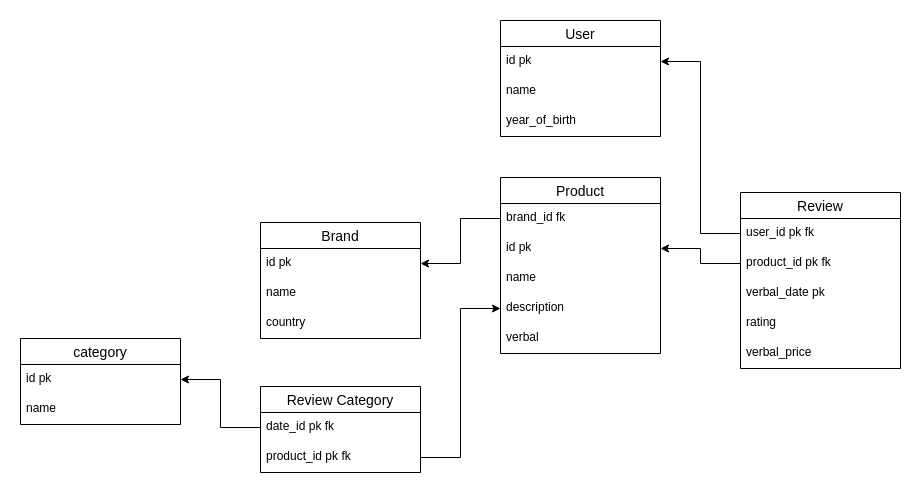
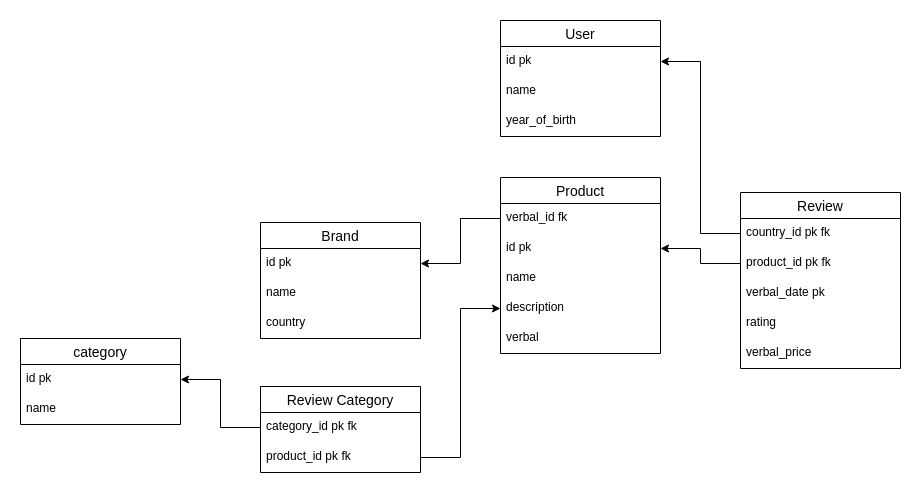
  <mxCell id="0" />
  <mxCell id="1" parent="0" />
  <mxCell id="2" value="User" style="swimlane;fontStyle=0;childLayout=stackLayout;horizontal=1;startSize=26;horizontalStack=0;resizeParent=1;resizeParentMax=0;resizeLast=0;collapsible=1;marginBottom=0;align=center;fontSize=14;" parent="1" vertex="1"><mxGeometry x="500" y="20" width="160" height="116" as="geometry" /></mxCell>
  <mxCell id="3" value="id pk" style="text;strokeColor=none;fillColor=none;spacingLeft=4;spacingRight=4;overflow=hidden;rotatable=0;points=[[0,0.5],[1,0.5]];portConstraint=eastwest;fontSize=12;" parent="2" vertex="1"><mxGeometry y="26" width="160" height="30" as="geometry" /></mxCell>
  <mxCell id="4" value="name" style="text;strokeColor=none;fillColor=none;spacingLeft=4;spacingRight=4;overflow=hidden;rotatable=0;points=[[0,0.5],[1,0.5]];portConstraint=eastwest;fontSize=12;" parent="2" vertex="1"><mxGeometry y="56" width="160" height="30" as="geometry" /></mxCell>
  <mxCell id="5" value="year_of_birth" style="text;strokeColor=none;fillColor=none;spacingLeft=4;spacingRight=4;overflow=hidden;rotatable=0;points=[[0,0.5],[1,0.5]];portConstraint=eastwest;fontSize=12;" parent="2" vertex="1"><mxGeometry y="86" width="160" height="30" as="geometry" /></mxCell>
  <mxCell id="6" value="Product" style="swimlane;fontStyle=0;childLayout=stackLayout;horizontal=1;startSize=26;horizontalStack=0;resizeParent=1;resizeParentMax=0;resizeLast=0;collapsible=1;marginBottom=0;align=center;fontSize=14;" parent="1" vertex="1"><mxGeometry x="500" y="177" width="160" height="176" as="geometry" /></mxCell>
- <mxCell id="7" value="brand_id fk" style="text;strokeColor=none;fillColor=none;spacingLeft=4;spacingRight=4;overflow=hidden;rotatable=0;points=[[0,0.5],[1,0.5]];portConstraint=eastwest;fontSize=12;" parent="6" vertex="1"><mxGeometry y="26" width="160" height="30" as="geometry" /></mxCell>
+ <mxCell id="7" value="verbal_id fk" style="text;strokeColor=none;fillColor=none;spacingLeft=4;spacingRight=4;overflow=hidden;rotatable=0;points=[[0,0.5],[1,0.5]];portConstraint=eastwest;fontSize=12;" parent="6" vertex="1"><mxGeometry y="26" width="160" height="30" as="geometry" /></mxCell>
  <mxCell id="8" value="id pk" style="text;strokeColor=none;fillColor=none;spacingLeft=4;spacingRight=4;overflow=hidden;rotatable=0;points=[[0,0.5],[1,0.5]];portConstraint=eastwest;fontSize=12;" parent="6" vertex="1"><mxGeometry y="56" width="160" height="30" as="geometry" /></mxCell>
  <mxCell id="9" value="name" style="text;strokeColor=none;fillColor=none;spacingLeft=4;spacingRight=4;overflow=hidden;rotatable=0;points=[[0,0.5],[1,0.5]];portConstraint=eastwest;fontSize=12;" parent="6" vertex="1"><mxGeometry y="86" width="160" height="30" as="geometry" /></mxCell>
  <mxCell id="10" value="description" style="text;strokeColor=none;fillColor=none;spacingLeft=4;spacingRight=4;overflow=hidden;rotatable=0;points=[[0,0.5],[1,0.5]];portConstraint=eastwest;fontSize=12;" parent="6" vertex="1"><mxGeometry y="116" width="160" height="30" as="geometry" /></mxCell>
  <mxCell id="11" value="verbal" style="text;strokeColor=none;fillColor=none;spacingLeft=4;spacingRight=4;overflow=hidden;rotatable=0;points=[[0,0.5],[1,0.5]];portConstraint=eastwest;fontSize=12;" parent="6" vertex="1"><mxGeometry y="146" width="160" height="30" as="geometry" /></mxCell>
  <mxCell id="12" value="Brand" style="swimlane;fontStyle=0;childLayout=stackLayout;horizontal=1;startSize=26;horizontalStack=0;resizeParent=1;resizeParentMax=0;resizeLast=0;collapsible=1;marginBottom=0;align=center;fontSize=14;" parent="1" vertex="1"><mxGeometry x="260" y="222" width="160" height="116" as="geometry" /></mxCell>
  <mxCell id="13" value="id pk" style="text;strokeColor=none;fillColor=none;spacingLeft=4;spacingRight=4;overflow=hidden;rotatable=0;points=[[0,0.5],[1,0.5]];portConstraint=eastwest;fontSize=12;" parent="12" vertex="1"><mxGeometry y="26" width="160" height="30" as="geometry" /></mxCell>
  <mxCell id="14" value="name" style="text;strokeColor=none;fillColor=none;spacingLeft=4;spacingRight=4;overflow=hidden;rotatable=0;points=[[0,0.5],[1,0.5]];portConstraint=eastwest;fontSize=12;" parent="12" vertex="1"><mxGeometry y="56" width="160" height="30" as="geometry" /></mxCell>
  <mxCell id="15" value="country" style="text;strokeColor=none;fillColor=none;spacingLeft=4;spacingRight=4;overflow=hidden;rotatable=0;points=[[0,0.5],[1,0.5]];portConstraint=eastwest;fontSize=12;" parent="12" vertex="1"><mxGeometry y="86" width="160" height="30" as="geometry" /></mxCell>
  <mxCell id="16" value="category" style="swimlane;fontStyle=0;childLayout=stackLayout;horizontal=1;startSize=26;horizontalStack=0;resizeParent=1;resizeParentMax=0;resizeLast=0;collapsible=1;marginBottom=0;align=center;fontSize=14;" parent="1" vertex="1"><mxGeometry x="20" y="338" width="160" height="86" as="geometry" /></mxCell>
  <mxCell id="17" value="id pk" style="text;strokeColor=none;fillColor=none;spacingLeft=4;spacingRight=4;overflow=hidden;rotatable=0;points=[[0,0.5],[1,0.5]];portConstraint=eastwest;fontSize=12;" parent="16" vertex="1"><mxGeometry y="26" width="160" height="30" as="geometry" /></mxCell>
  <mxCell id="18" value="name" style="text;strokeColor=none;fillColor=none;spacingLeft=4;spacingRight=4;overflow=hidden;rotatable=0;points=[[0,0.5],[1,0.5]];portConstraint=eastwest;fontSize=12;" parent="16" vertex="1"><mxGeometry y="56" width="160" height="30" as="geometry" /></mxCell>
  <mxCell id="19" value="Review" style="swimlane;fontStyle=0;childLayout=stackLayout;horizontal=1;startSize=26;horizontalStack=0;resizeParent=1;resizeParentMax=0;resizeLast=0;collapsible=1;marginBottom=0;align=center;fontSize=14;" parent="1" vertex="1"><mxGeometry x="740" y="192" width="160" height="176" as="geometry" /></mxCell>
- <mxCell id="20" value="user_id pk fk" style="text;strokeColor=none;fillColor=none;spacingLeft=4;spacingRight=4;overflow=hidden;rotatable=0;points=[[0,0.5],[1,0.5]];portConstraint=eastwest;fontSize=12;" parent="19" vertex="1"><mxGeometry y="26" width="160" height="30" as="geometry" /></mxCell>
+ <mxCell id="20" value="country_id pk fk" style="text;strokeColor=none;fillColor=none;spacingLeft=4;spacingRight=4;overflow=hidden;rotatable=0;points=[[0,0.5],[1,0.5]];portConstraint=eastwest;fontSize=12;" parent="19" vertex="1"><mxGeometry y="26" width="160" height="30" as="geometry" /></mxCell>
  <mxCell id="21" value="product_id pk fk" style="text;strokeColor=none;fillColor=none;spacingLeft=4;spacingRight=4;overflow=hidden;rotatable=0;points=[[0,0.5],[1,0.5]];portConstraint=eastwest;fontSize=12;" parent="19" vertex="1"><mxGeometry y="56" width="160" height="30" as="geometry" /></mxCell>
  <mxCell id="22" value="verbal_date pk" style="text;strokeColor=none;fillColor=none;spacingLeft=4;spacingRight=4;overflow=hidden;rotatable=0;points=[[0,0.5],[1,0.5]];portConstraint=eastwest;fontSize=12;" parent="19" vertex="1"><mxGeometry y="86" width="160" height="30" as="geometry" /></mxCell>
  <mxCell id="23" value="rating" style="text;strokeColor=none;fillColor=none;spacingLeft=4;spacingRight=4;overflow=hidden;rotatable=0;points=[[0,0.5],[1,0.5]];portConstraint=eastwest;fontSize=12;" parent="19" vertex="1"><mxGeometry y="116" width="160" height="30" as="geometry" /></mxCell>
  <mxCell id="24" value="verbal_price" style="text;strokeColor=none;fillColor=none;spacingLeft=4;spacingRight=4;overflow=hidden;rotatable=0;points=[[0,0.5],[1,0.5]];portConstraint=eastwest;fontSize=12;" parent="19" vertex="1"><mxGeometry y="146" width="160" height="30" as="geometry" /></mxCell>
  <mxCell id="25" style="edgeStyle=orthogonalEdgeStyle;rounded=0;orthogonalLoop=1;jettySize=auto;html=1;exitX=0;exitY=0.5;exitDx=0;exitDy=0;entryX=1;entryY=0.5;entryDx=0;entryDy=0;" parent="1" source="7" target="13" edge="1"><mxGeometry relative="1" as="geometry" /></mxCell>
  <mxCell id="26" value="Review Category" style="swimlane;fontStyle=0;childLayout=stackLayout;horizontal=1;startSize=26;horizontalStack=0;resizeParent=1;resizeParentMax=0;resizeLast=0;collapsible=1;marginBottom=0;align=center;fontSize=14;" parent="1" vertex="1"><mxGeometry x="260" y="386" width="160" height="86" as="geometry" /></mxCell>
- <mxCell id="27" value="date_id pk fk" style="text;strokeColor=none;fillColor=none;spacingLeft=4;spacingRight=4;overflow=hidden;rotatable=0;points=[[0,0.5],[1,0.5]];portConstraint=eastwest;fontSize=12;" parent="26" vertex="1"><mxGeometry y="26" width="160" height="30" as="geometry" /></mxCell>
+ <mxCell id="27" value="category_id pk fk" style="text;strokeColor=none;fillColor=none;spacingLeft=4;spacingRight=4;overflow=hidden;rotatable=0;points=[[0,0.5],[1,0.5]];portConstraint=eastwest;fontSize=12;" parent="26" vertex="1"><mxGeometry y="26" width="160" height="30" as="geometry" /></mxCell>
  <mxCell id="28" value="product_id pk fk" style="text;strokeColor=none;fillColor=none;spacingLeft=4;spacingRight=4;overflow=hidden;rotatable=0;points=[[0,0.5],[1,0.5]];portConstraint=eastwest;fontSize=12;" parent="26" vertex="1"><mxGeometry y="56" width="160" height="30" as="geometry" /></mxCell>
  <mxCell id="29" style="edgeStyle=orthogonalEdgeStyle;rounded=0;orthogonalLoop=1;jettySize=auto;html=1;exitX=1;exitY=0.5;exitDx=0;exitDy=0;entryX=0;entryY=0.5;entryDx=0;entryDy=0;" parent="1" source="28" target="10" edge="1"><mxGeometry relative="1" as="geometry" /></mxCell>
  <mxCell id="30" style="edgeStyle=orthogonalEdgeStyle;rounded=0;orthogonalLoop=1;jettySize=auto;html=1;exitX=0;exitY=0.5;exitDx=0;exitDy=0;entryX=1;entryY=0.5;entryDx=0;entryDy=0;" parent="1" source="21" target="8" edge="1"><mxGeometry relative="1" as="geometry" /></mxCell>
  <mxCell id="31" style="edgeStyle=orthogonalEdgeStyle;rounded=0;orthogonalLoop=1;jettySize=auto;html=1;exitX=0;exitY=0.5;exitDx=0;exitDy=0;entryX=1;entryY=0.5;entryDx=0;entryDy=0;" parent="1" source="20" target="3" edge="1"><mxGeometry relative="1" as="geometry" /></mxCell>
  <mxCell id="32" style="edgeStyle=orthogonalEdgeStyle;rounded=0;orthogonalLoop=1;jettySize=auto;html=1;exitX=0;exitY=0.5;exitDx=0;exitDy=0;entryX=1;entryY=0.5;entryDx=0;entryDy=0;" parent="1" source="27" target="17" edge="1"><mxGeometry relative="1" as="geometry" /></mxCell>
